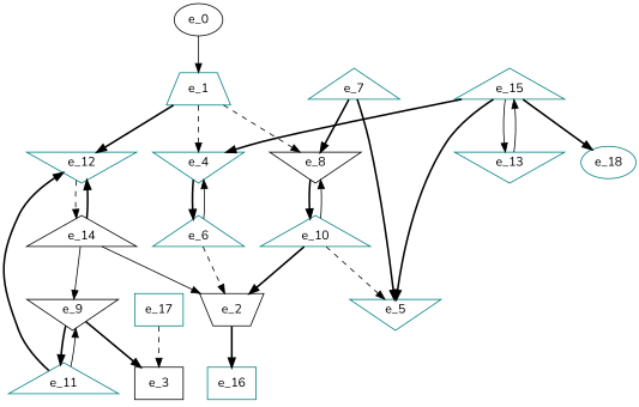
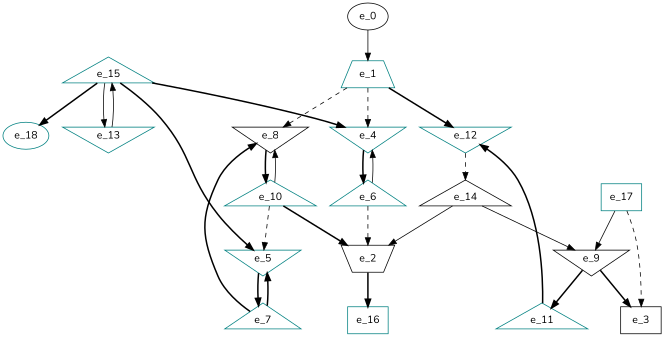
  digraph {
    fontname=Nunito
    node [color=teal fontname=Nunito shape=invtriangle]
    edge [fontname=Nunito style=bold]
    e_1 [shape=trapezium]
    e_4
    e_8 [color=black]
    e_12
    e_0 [color=black shape=""]
    e_6 [shape=triangle]
    e_10 [shape=triangle]
    e_14 [color=black shape=triangle]
    e_2 [color=black shape=invtrapezium]
    e_16 [shape=dot]
    e_3 [color=black shape=dot]
    e_9 [color=black]
    e_11 [shape=triangle]
    e_7 [shape=triangle]
    e_5
    e_15 [shape=triangle]
    e_13
    e_18 [shape=""]
    e_17 [shape=dot]
    e_1 -> e_4 [style=dashed]
    e_1 -> e_8 [style=dashed]
    e_1 -> e_12
    e_4 -> e_6
    e_8 -> e_10
    e_12 -> e_14 [style=dashed]
    e_0 -> e_1 [style=solid]
    e_6 -> e_4 [style=solid]
    e_6 -> e_2 [style=dashed]
    e_10 -> e_8 [style=solid]
    e_10 -> e_2
    e_10 -> e_5 [style=dashed]
-   e_14 -> e_12
    e_14 -> e_2 [style=solid]
    e_14 -> e_9 [style=solid]
    e_2 -> e_16
    e_9 -> e_3
    e_9 -> e_11
    e_11 -> e_12
-   e_11 -> e_9 [style=solid]
+   e_17 -> e_9 [style=solid]
    e_7 -> e_8
    e_7 -> e_5
+   e_5 -> e_7
    e_15 -> e_4
    e_15 -> e_5
    e_15 -> e_13 [style=solid]
    e_15 -> e_18
    e_13 -> e_15 [style=solid]
    e_17 -> e_3 [style=dashed]
  }
